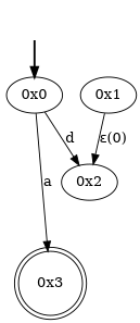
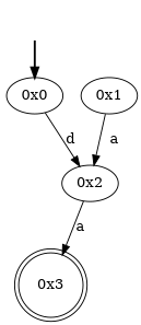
  digraph {
    fake [style=invisible]
    "0x0" [root=true]
    "0x2"
    "0x1"
    "0x3" [shape=doublecircle]
    fake -> "0x0" [style=bold]
    "0x0" -> "0x2" [label=d]
-   "0x0" -> "0x3" [label=a]
-   "0x1" -> "0x2" [label="ε(0)"]
+   "0x2" -> "0x3" [label=a]
+   "0x1" -> "0x2" [label=a]
  }
